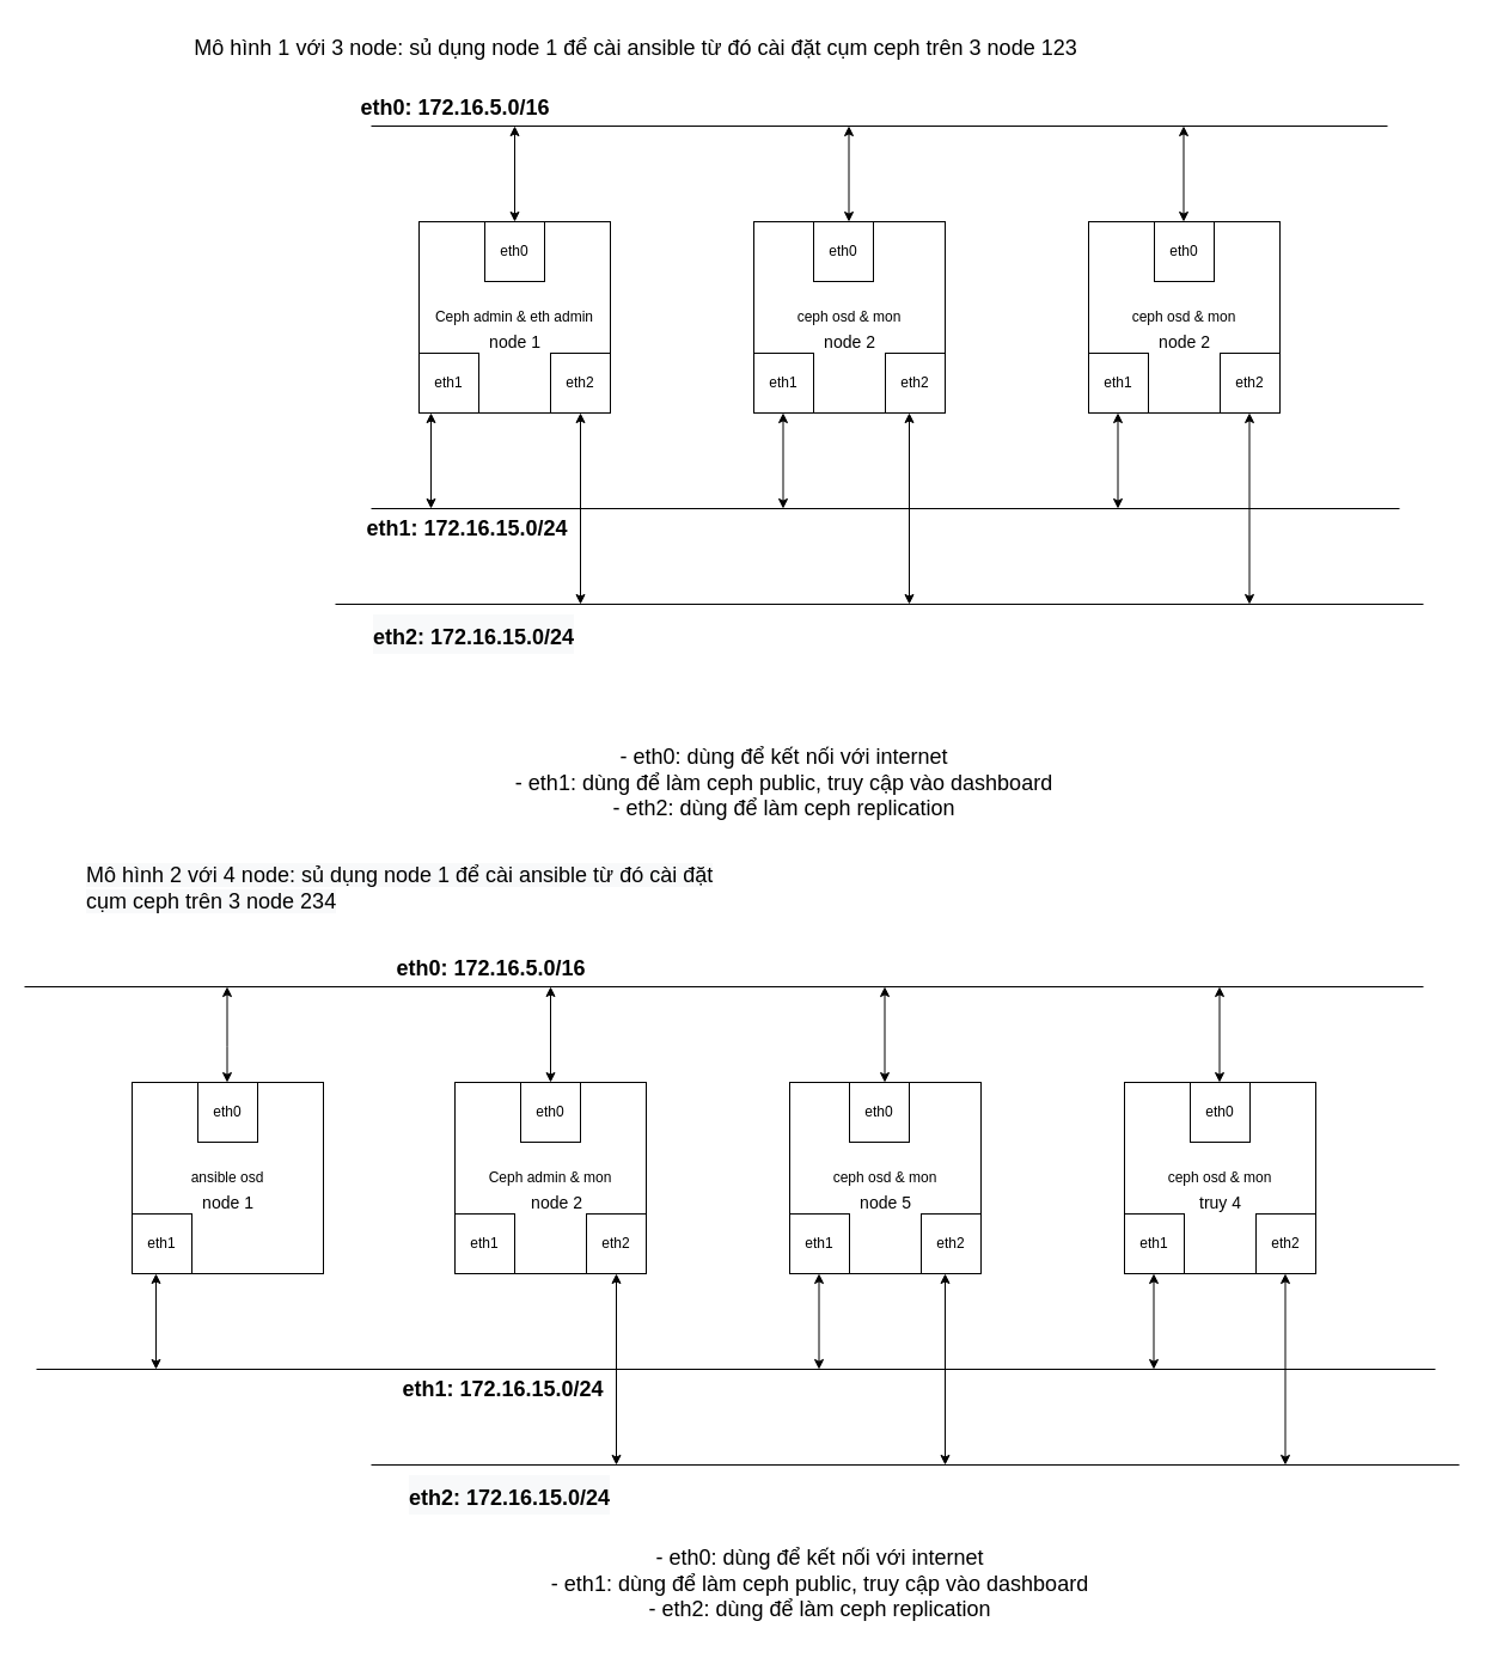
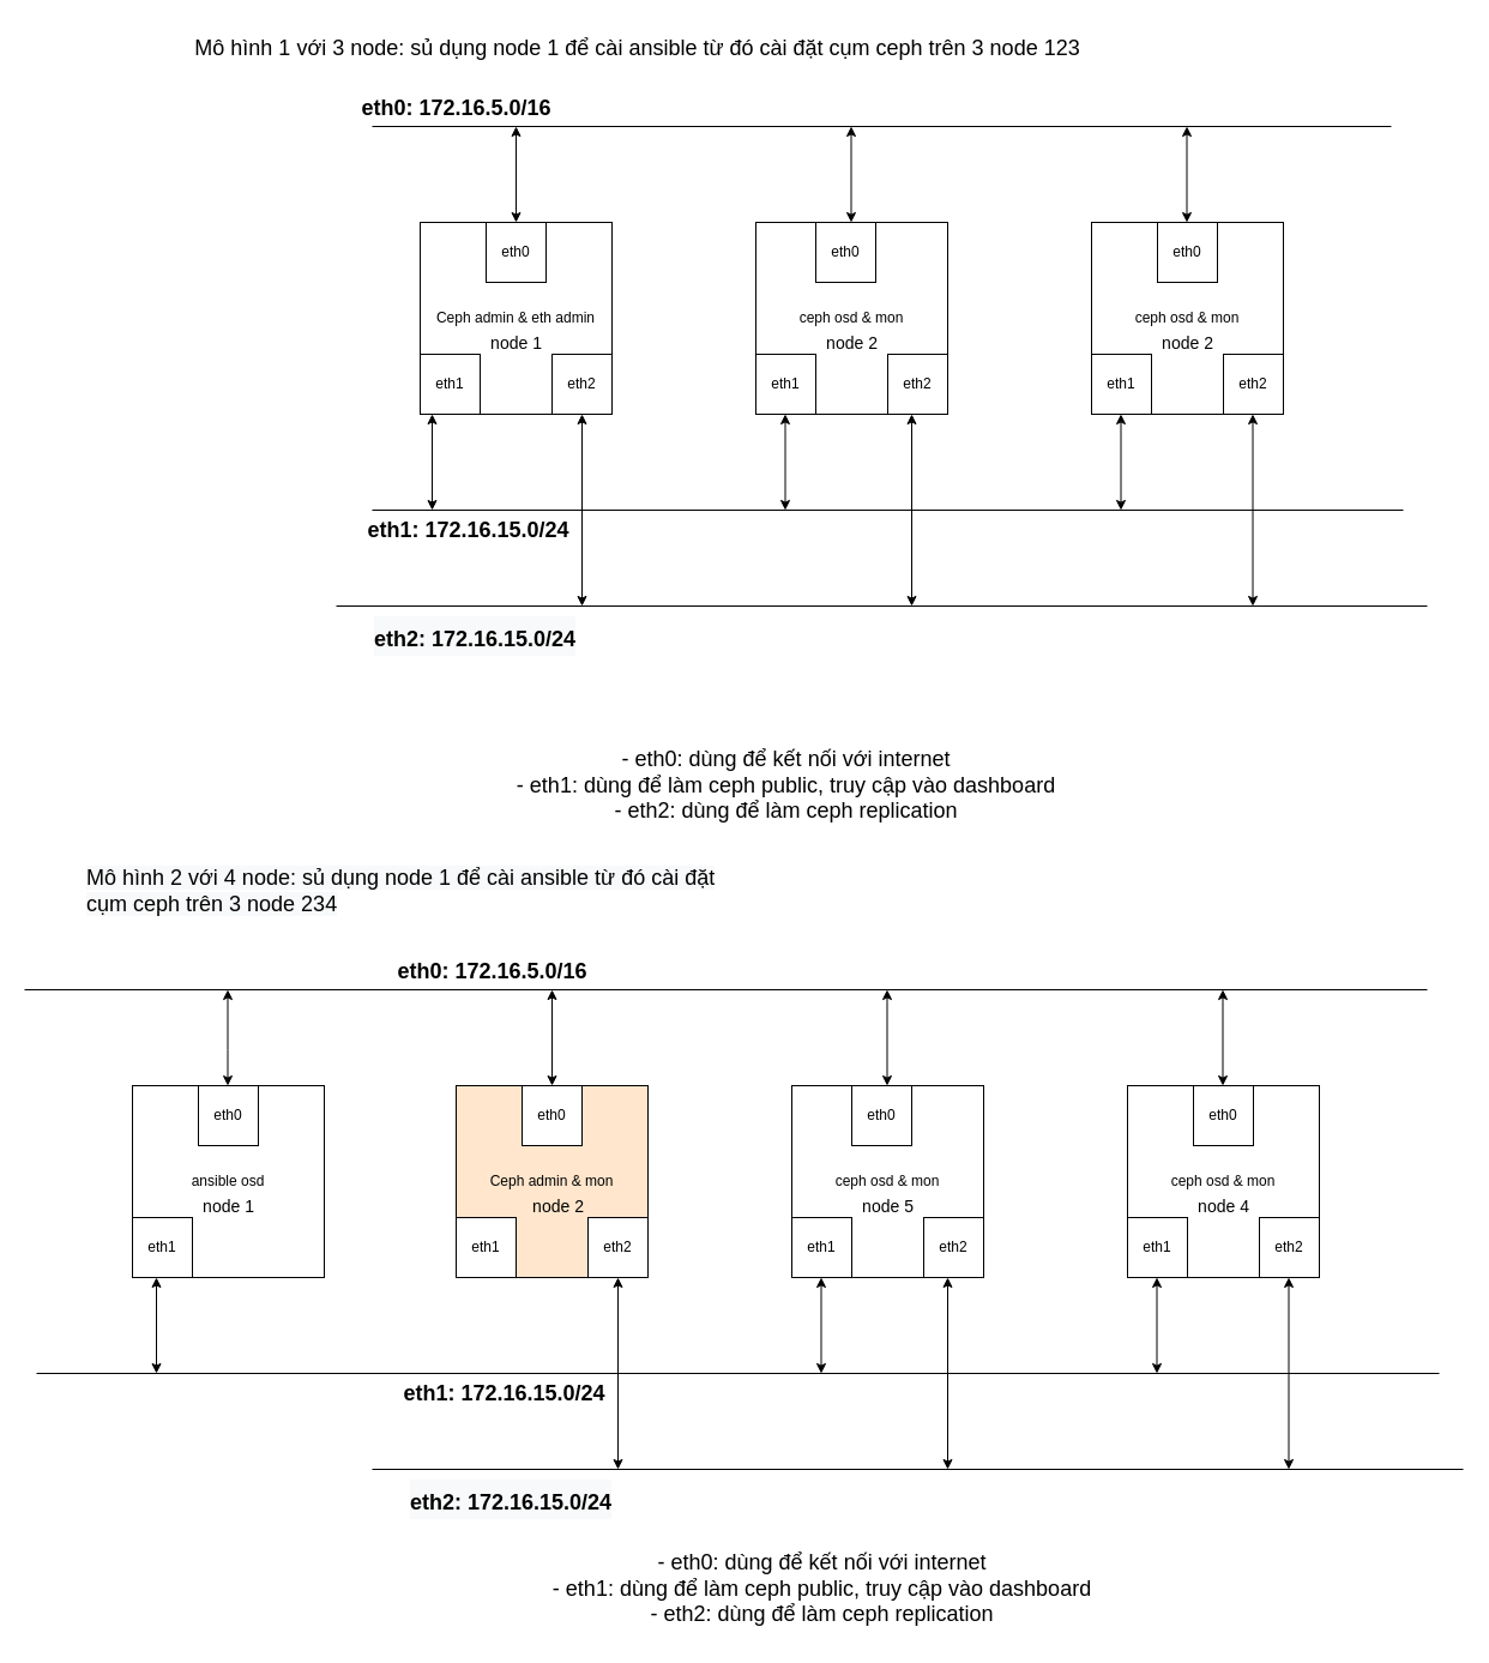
  <mxCell id="0" />
  <mxCell id="1" parent="0" />
  <mxCell id="2" value="Ceph admin &amp;amp; eth admin" style="whiteSpace=wrap;html=1;aspect=fixed;" vertex="1" parent="1"><mxGeometry x="350" y="185" width="160" height="160" as="geometry" /></mxCell>
  <mxCell id="3" value="ceph osd &amp;amp; mon" style="whiteSpace=wrap;html=1;aspect=fixed;" vertex="1" parent="1"><mxGeometry x="630" y="185" width="160" height="160" as="geometry" /></mxCell>
  <mxCell id="4" value="ceph osd &amp;amp; mon" style="whiteSpace=wrap;html=1;aspect=fixed;" vertex="1" parent="1"><mxGeometry x="910" y="185" width="160" height="160" as="geometry" /></mxCell>
  <mxCell id="5" value="eth1" style="whiteSpace=wrap;html=1;aspect=fixed;" vertex="1" parent="1"><mxGeometry x="350" y="295" width="50" height="50" as="geometry" /></mxCell>
  <mxCell id="6" value="eth2" style="whiteSpace=wrap;html=1;aspect=fixed;" vertex="1" parent="1"><mxGeometry x="460" y="295" width="50" height="50" as="geometry" /></mxCell>
  <mxCell id="7" value="eth0" style="whiteSpace=wrap;html=1;aspect=fixed;" vertex="1" parent="1"><mxGeometry x="405" y="185" width="50" height="50" as="geometry" /></mxCell>
  <mxCell id="8" value="eth1" style="whiteSpace=wrap;html=1;aspect=fixed;" vertex="1" parent="1"><mxGeometry x="630" y="295" width="50" height="50" as="geometry" /></mxCell>
  <mxCell id="9" value="eth2" style="whiteSpace=wrap;html=1;aspect=fixed;" vertex="1" parent="1"><mxGeometry x="740" y="295" width="50" height="50" as="geometry" /></mxCell>
  <mxCell id="10" value="eth0" style="whiteSpace=wrap;html=1;aspect=fixed;" vertex="1" parent="1"><mxGeometry x="680" y="185" width="50" height="50" as="geometry" /></mxCell>
  <mxCell id="11" value="eth1" style="whiteSpace=wrap;html=1;aspect=fixed;" vertex="1" parent="1"><mxGeometry x="910" y="295" width="50" height="50" as="geometry" /></mxCell>
  <mxCell id="12" value="eth2" style="whiteSpace=wrap;html=1;aspect=fixed;" vertex="1" parent="1"><mxGeometry x="1020" y="295" width="50" height="50" as="geometry" /></mxCell>
  <mxCell id="13" value="eth0" style="whiteSpace=wrap;html=1;aspect=fixed;" vertex="1" parent="1"><mxGeometry x="965" y="185" width="50" height="50" as="geometry" /></mxCell>
  <mxCell id="14" value="" style="endArrow=none;html=1;rounded=0;fillColor=#FF3333;" edge="1" parent="1"><mxGeometry width="50" height="50" relative="1" as="geometry"><mxPoint y="105" as="sourcePoint" x="310" /><mxPoint x="1160" y="105" as="targetPoint" /></mxGeometry></mxCell>
  <mxCell id="15" value="&lt;h2&gt;&lt;font style=&quot;font-size: 18px;&quot;&gt;eth0: 172.16.5.0/16&lt;/font&gt;&lt;/h2&gt;" style="text;html=1;align=center;verticalAlign=middle;resizable=0;points=[];autosize=1;strokeColor=none;fillColor=none;" vertex="1" parent="1"><mxGeometry x="290" y="60" width="180" height="60" as="geometry" /></mxCell>
  <mxCell id="16" value="" style="endArrow=classic;startArrow=classic;html=1;rounded=0;exitX=0.5;exitY=0;exitDx=0;exitDy=0;" edge="1" parent="1" source="7"><mxGeometry width="50" height="50" relative="1" as="geometry"><mxPoint x="380" y="155" as="sourcePoint" /><mxPoint x="430" y="105" as="targetPoint" /></mxGeometry></mxCell>
  <mxCell id="17" value="" style="endArrow=classic;startArrow=classic;html=1;rounded=0;exitX=0.5;exitY=0;exitDx=0;exitDy=0;" edge="1" parent="1"><mxGeometry width="50" height="50" relative="1" as="geometry"><mxPoint x="709.5" y="185" as="sourcePoint" /><mxPoint x="709.5" y="105" as="targetPoint" /></mxGeometry></mxCell>
  <mxCell id="18" value="" style="endArrow=classic;startArrow=classic;html=1;rounded=0;exitX=0.5;exitY=0;exitDx=0;exitDy=0;" edge="1" parent="1"><mxGeometry width="50" height="50" relative="1" as="geometry"><mxPoint x="989.5" y="185" as="sourcePoint" /><mxPoint x="989.5" y="105" as="targetPoint" /></mxGeometry></mxCell>
  <mxCell id="19" value="" style="endArrow=none;html=1;rounded=0;fontSize=14;" edge="1" parent="1"><mxGeometry width="50" height="50" relative="1" as="geometry"><mxPoint y="425" as="sourcePoint" x="310" /><mxPoint x="1170" y="425" as="targetPoint" /></mxGeometry></mxCell>
  <mxCell id="20" value="" style="endArrow=classic;startArrow=classic;html=1;rounded=0;exitX=0.5;exitY=0;exitDx=0;exitDy=0;" edge="1" parent="1"><mxGeometry width="50" height="50" relative="1" as="geometry"><mxPoint x="360" y="425" as="sourcePoint" /><mxPoint x="360" y="345" as="targetPoint" /></mxGeometry></mxCell>
  <mxCell id="21" value="" style="endArrow=classic;startArrow=classic;html=1;rounded=0;exitX=0.5;exitY=0;exitDx=0;exitDy=0;" edge="1" parent="1"><mxGeometry width="50" height="50" relative="1" as="geometry"><mxPoint x="654.5" y="425" as="sourcePoint" /><mxPoint x="654.5" y="345" as="targetPoint" /></mxGeometry></mxCell>
  <mxCell id="22" value="" style="endArrow=classic;startArrow=classic;html=1;rounded=0;exitX=0.5;exitY=0;exitDx=0;exitDy=0;" edge="1" parent="1"><mxGeometry width="50" height="50" relative="1" as="geometry"><mxPoint x="934.5" y="425" as="sourcePoint" /><mxPoint x="934.5" y="345" as="targetPoint" /></mxGeometry></mxCell>
  <mxCell id="23" value="&lt;h2&gt;&lt;font style=&quot;font-size: 18px;&quot;&gt;eth1: 172.16.15.0/24&lt;/font&gt;&lt;/h2&gt;" style="text;html=1;align=center;verticalAlign=middle;resizable=0;points=[];autosize=1;strokeColor=none;fillColor=none;fontSize=14;" vertex="1" parent="1"><mxGeometry x="295" y="405" width="190" height="70" as="geometry" /></mxCell>
  <mxCell id="24" value="" style="endArrow=none;html=1;rounded=0;fontSize=14;" edge="1" parent="1"><mxGeometry width="50" height="50" relative="1" as="geometry"><mxPoint x="280" y="505" as="sourcePoint" /><mxPoint x="1190" y="505" as="targetPoint" /></mxGeometry></mxCell>
  <mxCell id="25" value="" style="endArrow=classic;startArrow=classic;html=1;rounded=0;entryX=0.5;entryY=1;entryDx=0;entryDy=0;" edge="1" parent="1" target="6"><mxGeometry width="50" height="50" relative="1" as="geometry"><mxPoint x="485" y="505" as="sourcePoint" /><mxPoint x="370" y="355" as="targetPoint" /></mxGeometry></mxCell>
  <mxCell id="26" value="" style="endArrow=classic;startArrow=classic;html=1;rounded=0;entryX=0.5;entryY=1;entryDx=0;entryDy=0;" edge="1" parent="1"><mxGeometry width="50" height="50" relative="1" as="geometry"><mxPoint x="760" y="505" as="sourcePoint" /><mxPoint x="760" y="345" as="targetPoint" /></mxGeometry></mxCell>
  <mxCell id="27" value="" style="endArrow=classic;startArrow=classic;html=1;rounded=0;entryX=0.5;entryY=1;entryDx=0;entryDy=0;" edge="1" parent="1"><mxGeometry width="50" height="50" relative="1" as="geometry"><mxPoint x="1044.5" y="505" as="sourcePoint" /><mxPoint x="1044.5" y="345" as="targetPoint" /></mxGeometry></mxCell>
  <mxCell id="28" value="&lt;h2 style=&quot;color: rgb(0, 0, 0); font-family: Helvetica; font-style: normal; font-variant-ligatures: normal; font-variant-caps: normal; letter-spacing: normal; orphans: 2; text-align: center; text-indent: 0px; text-transform: none; widows: 2; word-spacing: 0px; -webkit-text-stroke-width: 0px; background-color: rgb(248, 249, 250); text-decoration-thickness: initial; text-decoration-style: initial; text-decoration-color: initial;&quot;&gt;&lt;font style=&quot;font-size: 18px;&quot;&gt;eth2: 172.16.15.0/24&lt;/font&gt;&lt;/h2&gt;" style="text;whiteSpace=wrap;html=1;fontSize=18;" vertex="1" parent="1"><mxGeometry y="485" width="200" height="100" as="geometry" x="310" /></mxCell>
  <mxCell id="29" value="&lt;font style=&quot;font-size: 18px;&quot;&gt;- eth0: dùng để kết nối với internet&lt;br&gt;- eth1: dùng để làm ceph public, truy cập vào dashboard&lt;br&gt;- eth2: dùng để làm ceph replication&lt;/font&gt;" style="text;html=1;align=center;verticalAlign=middle;resizable=0;points=[];autosize=1;strokeColor=none;fillColor=none;fontSize=14;" vertex="1" parent="1"><mxGeometry x="420" y="615" width="470" height="80" as="geometry" /></mxCell>
- <mxCell id="30" value="Ceph admin &amp;amp; mon" style="whiteSpace=wrap;html=1;aspect=fixed;" vertex="1" parent="1"><mxGeometry x="380" y="905" width="160" height="160" as="geometry" /></mxCell>
+ <mxCell id="30" value="Ceph admin &amp;amp; mon" style="whiteSpace=wrap;html=1;aspect=fixed;fillColor=#ffe6cc;" vertex="1" parent="1"><mxGeometry x="380" y="905" width="160" height="160" as="geometry" /></mxCell>
  <mxCell id="31" value="ceph osd &amp;amp; mon" style="whiteSpace=wrap;html=1;aspect=fixed;" vertex="1" parent="1"><mxGeometry x="660" y="905" width="160" height="160" as="geometry" /></mxCell>
  <mxCell id="32" value="ceph osd &amp;amp; mon" style="whiteSpace=wrap;html=1;aspect=fixed;" vertex="1" parent="1"><mxGeometry x="940" y="905" width="160" height="160" as="geometry" /></mxCell>
  <mxCell id="33" value="eth1" style="whiteSpace=wrap;html=1;aspect=fixed;" vertex="1" parent="1"><mxGeometry x="380" y="1015" width="50" height="50" as="geometry" /></mxCell>
  <mxCell id="34" value="eth2" style="whiteSpace=wrap;html=1;aspect=fixed;" vertex="1" parent="1"><mxGeometry x="490" y="1015" width="50" height="50" as="geometry" /></mxCell>
  <mxCell id="35" value="eth0" style="whiteSpace=wrap;html=1;aspect=fixed;" vertex="1" parent="1"><mxGeometry x="435" y="905" width="50" height="50" as="geometry" /></mxCell>
  <mxCell id="36" value="eth1" style="whiteSpace=wrap;html=1;aspect=fixed;" vertex="1" parent="1"><mxGeometry x="660" y="1015" width="50" height="50" as="geometry" /></mxCell>
  <mxCell id="37" value="eth2" style="whiteSpace=wrap;html=1;aspect=fixed;" vertex="1" parent="1"><mxGeometry x="770" y="1015" width="50" height="50" as="geometry" /></mxCell>
  <mxCell id="38" value="eth0" style="whiteSpace=wrap;html=1;aspect=fixed;" vertex="1" parent="1"><mxGeometry x="710" y="905" width="50" height="50" as="geometry" /></mxCell>
  <mxCell id="39" value="eth1" style="whiteSpace=wrap;html=1;aspect=fixed;" vertex="1" parent="1"><mxGeometry x="940" y="1015" width="50" height="50" as="geometry" /></mxCell>
  <mxCell id="40" value="eth2" style="whiteSpace=wrap;html=1;aspect=fixed;" vertex="1" parent="1"><mxGeometry x="1050" y="1015" width="50" height="50" as="geometry" /></mxCell>
  <mxCell id="41" value="eth0" style="whiteSpace=wrap;html=1;aspect=fixed;" vertex="1" parent="1"><mxGeometry x="995" y="905" width="50" height="50" as="geometry" /></mxCell>
  <mxCell id="42" value="" style="endArrow=none;html=1;rounded=0;fillColor=#FF3333;" edge="1" parent="1"><mxGeometry width="50" height="50" relative="1" as="geometry"><mxPoint x="20" y="825" as="sourcePoint" /><mxPoint x="1190" y="825" as="targetPoint" /></mxGeometry></mxCell>
  <mxCell id="43" value="&lt;h2&gt;&lt;font style=&quot;font-size: 18px;&quot;&gt;eth0: 172.16.5.0/16&lt;/font&gt;&lt;/h2&gt;" style="text;html=1;align=center;verticalAlign=middle;resizable=0;points=[];autosize=1;strokeColor=none;fillColor=none;" vertex="1" parent="1"><mxGeometry x="320" y="780" width="180" height="60" as="geometry" /></mxCell>
  <mxCell id="44" value="" style="endArrow=classic;startArrow=classic;html=1;rounded=0;exitX=0.5;exitY=0;exitDx=0;exitDy=0;" edge="1" parent="1" source="35"><mxGeometry width="50" height="50" relative="1" as="geometry"><mxPoint x="410" y="875" as="sourcePoint" /><mxPoint x="460" y="825" as="targetPoint" /></mxGeometry></mxCell>
  <mxCell id="45" value="" style="endArrow=classic;startArrow=classic;html=1;rounded=0;exitX=0.5;exitY=0;exitDx=0;exitDy=0;" edge="1" parent="1"><mxGeometry width="50" height="50" relative="1" as="geometry"><mxPoint x="739.5" y="905" as="sourcePoint" /><mxPoint x="739.5" y="825" as="targetPoint" /></mxGeometry></mxCell>
  <mxCell id="46" value="" style="endArrow=classic;startArrow=classic;html=1;rounded=0;exitX=0.5;exitY=0;exitDx=0;exitDy=0;" edge="1" parent="1"><mxGeometry width="50" height="50" relative="1" as="geometry"><mxPoint x="1019.5" y="905" as="sourcePoint" /><mxPoint x="1019.5" y="825" as="targetPoint" /></mxGeometry></mxCell>
  <mxCell id="47" value="" style="endArrow=none;html=1;rounded=0;fontSize=14;" edge="1" parent="1"><mxGeometry width="50" height="50" relative="1" as="geometry"><mxPoint x="30" y="1145" as="sourcePoint" /><mxPoint x="1200" y="1145" as="targetPoint" /></mxGeometry></mxCell>
  <mxCell id="48" value="" style="endArrow=classic;startArrow=classic;html=1;rounded=0;exitX=0.5;exitY=0;exitDx=0;exitDy=0;" edge="1" parent="1"><mxGeometry width="50" height="50" relative="1" as="geometry"><mxPoint x="130" y="1145" as="sourcePoint" /><mxPoint x="130" y="1065" as="targetPoint" /></mxGeometry></mxCell>
  <mxCell id="49" value="" style="endArrow=classic;startArrow=classic;html=1;rounded=0;exitX=0.5;exitY=0;exitDx=0;exitDy=0;" edge="1" parent="1"><mxGeometry width="50" height="50" relative="1" as="geometry"><mxPoint x="684.5" y="1145" as="sourcePoint" /><mxPoint x="684.5" y="1065" as="targetPoint" /></mxGeometry></mxCell>
  <mxCell id="50" value="" style="endArrow=classic;startArrow=classic;html=1;rounded=0;exitX=0.5;exitY=0;exitDx=0;exitDy=0;" edge="1" parent="1"><mxGeometry width="50" height="50" relative="1" as="geometry"><mxPoint x="964.5" y="1145" as="sourcePoint" /><mxPoint x="964.5" y="1065" as="targetPoint" /></mxGeometry></mxCell>
  <mxCell id="51" value="&lt;h2&gt;&lt;font style=&quot;font-size: 18px;&quot;&gt;eth1: 172.16.15.0/24&lt;/font&gt;&lt;/h2&gt;" style="text;html=1;align=center;verticalAlign=middle;resizable=0;points=[];autosize=1;strokeColor=none;fillColor=none;fontSize=14;" vertex="1" parent="1"><mxGeometry x="325" y="1125" width="190" height="70" as="geometry" /></mxCell>
  <mxCell id="52" value="" style="endArrow=none;html=1;rounded=0;fontSize=14;" edge="1" parent="1"><mxGeometry width="50" height="50" relative="1" as="geometry"><mxPoint y="1225" as="sourcePoint" x="310" /><mxPoint x="1220" y="1225" as="targetPoint" /></mxGeometry></mxCell>
  <mxCell id="53" value="" style="endArrow=classic;startArrow=classic;html=1;rounded=0;entryX=0.5;entryY=1;entryDx=0;entryDy=0;" edge="1" parent="1" target="34"><mxGeometry width="50" height="50" relative="1" as="geometry"><mxPoint x="515" y="1225" as="sourcePoint" /><mxPoint x="400" y="1075" as="targetPoint" /></mxGeometry></mxCell>
  <mxCell id="54" value="" style="endArrow=classic;startArrow=classic;html=1;rounded=0;entryX=0.5;entryY=1;entryDx=0;entryDy=0;" edge="1" parent="1"><mxGeometry width="50" height="50" relative="1" as="geometry"><mxPoint x="790" y="1225" as="sourcePoint" /><mxPoint x="790" y="1065" as="targetPoint" /></mxGeometry></mxCell>
  <mxCell id="55" value="" style="endArrow=classic;startArrow=classic;html=1;rounded=0;entryX=0.5;entryY=1;entryDx=0;entryDy=0;" edge="1" parent="1"><mxGeometry width="50" height="50" relative="1" as="geometry"><mxPoint x="1074.5" y="1225" as="sourcePoint" /><mxPoint x="1074.5" y="1065" as="targetPoint" /></mxGeometry></mxCell>
  <mxCell id="56" value="&lt;h2 style=&quot;color: rgb(0, 0, 0); font-family: Helvetica; font-style: normal; font-variant-ligatures: normal; font-variant-caps: normal; letter-spacing: normal; orphans: 2; text-align: center; text-indent: 0px; text-transform: none; widows: 2; word-spacing: 0px; -webkit-text-stroke-width: 0px; background-color: rgb(248, 249, 250); text-decoration-thickness: initial; text-decoration-style: initial; text-decoration-color: initial;&quot;&gt;&lt;font style=&quot;font-size: 18px;&quot;&gt;eth2: 172.16.15.0/24&lt;/font&gt;&lt;/h2&gt;" style="text;whiteSpace=wrap;html=1;fontSize=18;" vertex="1" parent="1"><mxGeometry x="340" y="1205" width="200" height="100" as="geometry" /></mxCell>
  <mxCell id="57" value="&lt;font style=&quot;font-size: 18px;&quot;&gt;- eth0: dùng để kết nối với internet&lt;br&gt;- eth1: dùng để làm ceph public, truy cập vào dashboard&lt;br&gt;- eth2: dùng để làm ceph replication&lt;/font&gt;" style="text;html=1;align=center;verticalAlign=middle;resizable=0;points=[];autosize=1;strokeColor=none;fillColor=none;fontSize=14;" vertex="1" parent="1"><mxGeometry x="450" y="1285" width="470" height="80" as="geometry" /></mxCell>
  <mxCell id="58" value="ansible osd" style="whiteSpace=wrap;html=1;aspect=fixed;" vertex="1" parent="1"><mxGeometry x="110" y="905" width="160" height="160" as="geometry" /></mxCell>
  <mxCell id="59" value="eth0" style="whiteSpace=wrap;html=1;aspect=fixed;" vertex="1" parent="1"><mxGeometry x="165" y="905" width="50" height="50" as="geometry" /></mxCell>
  <mxCell id="60" value="eth1" style="whiteSpace=wrap;html=1;aspect=fixed;" vertex="1" parent="1"><mxGeometry x="110" y="1015" width="50" height="50" as="geometry" /></mxCell>
  <mxCell id="61" value="" style="endArrow=classic;startArrow=classic;html=1;rounded=0;exitX=0.5;exitY=0;exitDx=0;exitDy=0;" edge="1" parent="1"><mxGeometry width="50" height="50" relative="1" as="geometry"><mxPoint x="189.5" y="905" as="sourcePoint" /><mxPoint x="189.5" y="825" as="targetPoint" /><Array as="points"><mxPoint x="189.5" y="875" /></Array></mxGeometry></mxCell>
  <mxCell id="62" value="Mô hình 1 với 3 node: sủ dụng node 1 để cài ansible từ đó cài đặt cụm ceph trên 3 node 123" style="text;html=1;align=center;verticalAlign=middle;resizable=0;points=[];autosize=1;strokeColor=none;fillColor=none;fontSize=18;" vertex="1" parent="1"><mxGeometry x="151" y="20" width="760" height="40" as="geometry" /></mxCell>
  <mxCell id="63" value="&lt;font style=&quot;font-size: 14px;&quot;&gt;node 1&lt;/font&gt;" style="text;html=1;align=center;verticalAlign=middle;resizable=0;points=[];autosize=1;strokeColor=none;fillColor=none;fontSize=18;" vertex="1" parent="1"><mxGeometry x="395" y="265" width="70" height="40" as="geometry" /></mxCell>
  <mxCell id="64" value="&lt;font style=&quot;font-size: 14px;&quot;&gt;node 2&lt;/font&gt;" style="text;html=1;align=center;verticalAlign=middle;resizable=0;points=[];autosize=1;strokeColor=none;fillColor=none;fontSize=18;" vertex="1" parent="1"><mxGeometry x="675" y="265" width="70" height="40" as="geometry" /></mxCell>
  <mxCell id="65" value="&lt;font style=&quot;font-size: 14px;&quot;&gt;node 2&lt;/font&gt;" style="text;html=1;align=center;verticalAlign=middle;resizable=0;points=[];autosize=1;strokeColor=none;fillColor=none;fontSize=18;" vertex="1" parent="1"><mxGeometry x="955" y="265" width="70" height="40" as="geometry" /></mxCell>
  <mxCell id="66" value="&lt;span style=&quot;color: rgb(0, 0, 0); font-family: Helvetica; font-size: 18px; font-style: normal; font-variant-ligatures: normal; font-variant-caps: normal; font-weight: 400; letter-spacing: normal; orphans: 2; text-align: center; text-indent: 0px; text-transform: none; widows: 2; word-spacing: 0px; -webkit-text-stroke-width: 0px; background-color: rgb(248, 249, 250); text-decoration-thickness: initial; text-decoration-style: initial; text-decoration-color: initial; float: none; display: inline !important;&quot;&gt;Mô hình 2 với 4 node: sủ dụng node 1 để cài ansible từ đó cài đặt cụm ceph trên 3 node 234&lt;/span&gt;" style="text;whiteSpace=wrap;html=1;fontSize=14;" vertex="1" parent="1"><mxGeometry x="70" y="715" width="560" height="70" as="geometry" /></mxCell>
  <mxCell id="67" value="&lt;font style=&quot;font-size: 14px;&quot;&gt;node 1&lt;/font&gt;" style="text;html=1;align=center;verticalAlign=middle;resizable=0;points=[];autosize=1;strokeColor=none;fillColor=none;fontSize=18;" vertex="1" parent="1"><mxGeometry x="155" y="985" width="70" height="40" as="geometry" /></mxCell>
  <mxCell id="68" value="&lt;font style=&quot;font-size: 14px;&quot;&gt;node 2&lt;/font&gt;" style="text;html=1;align=center;verticalAlign=middle;resizable=0;points=[];autosize=1;strokeColor=none;fillColor=none;fontSize=18;" vertex="1" parent="1"><mxGeometry x="430" y="985" width="70" height="40" as="geometry" /></mxCell>
  <mxCell id="69" value="&lt;font style=&quot;font-size: 14px;&quot;&gt;node 5&lt;/font&gt;" style="text;html=1;align=center;verticalAlign=middle;resizable=0;points=[];autosize=1;strokeColor=none;fillColor=none;fontSize=18;" vertex="1" parent="1"><mxGeometry x="705" y="985" width="70" height="40" as="geometry" /></mxCell>
- <mxCell id="70" value="&lt;font style=&quot;font-size: 14px;&quot;&gt;truy 4&lt;/font&gt;" style="text;html=1;align=center;verticalAlign=middle;resizable=0;points=[];autosize=1;strokeColor=none;fillColor=none;fontSize=18;" vertex="1" parent="1"><mxGeometry x="985" y="985" width="70" height="40" as="geometry" /></mxCell>
+ <mxCell id="70" value="&lt;font style=&quot;font-size: 14px;&quot;&gt;node 4&lt;/font&gt;" style="text;html=1;align=center;verticalAlign=middle;resizable=0;points=[];autosize=1;strokeColor=none;fillColor=none;fontSize=18;" vertex="1" parent="1"><mxGeometry x="985" y="985" width="70" height="40" as="geometry" /></mxCell>
